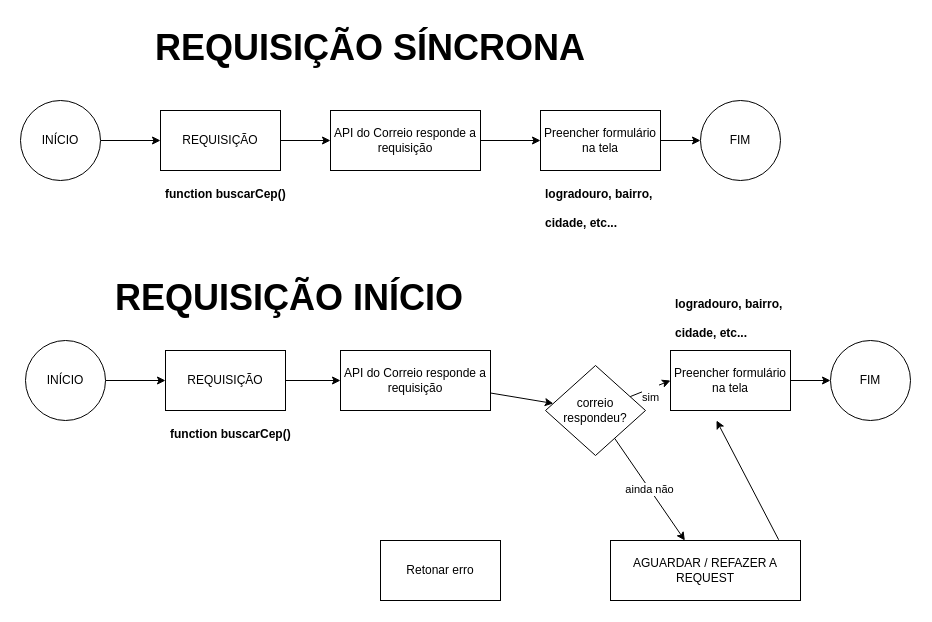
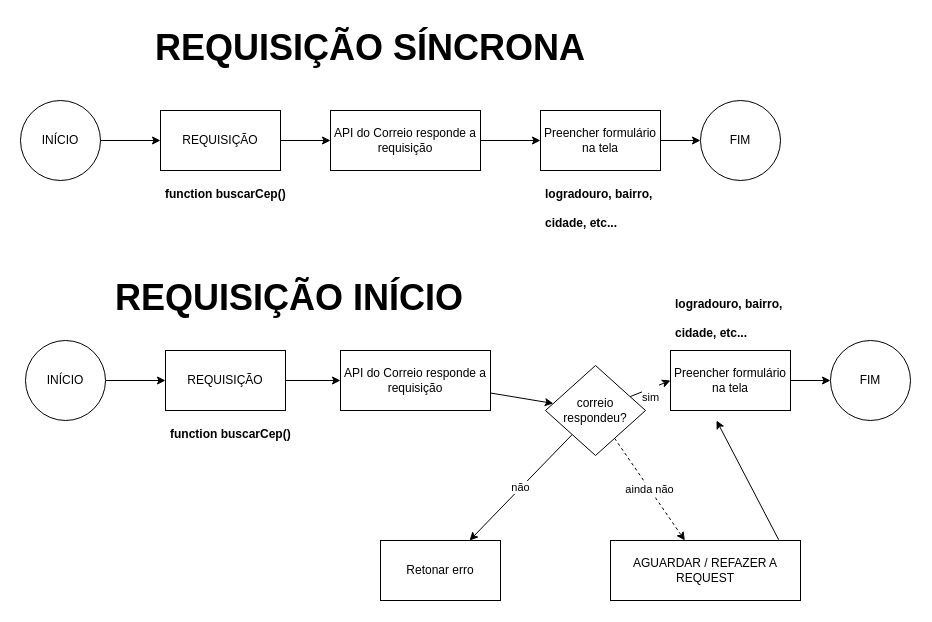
  <mxCell id="0" />
  <mxCell id="1" parent="0" />
  <mxCell id="2" value="" style="edgeStyle=none;html=1;" edge="1" parent="1" source="3" target="5"><mxGeometry relative="1" as="geometry" /></mxCell>
  <mxCell id="3" value="INÍCIO" style="ellipse;whiteSpace=wrap;html=1;aspect=fixed;" vertex="1" parent="1"><mxGeometry x="20" y="100" width="80" height="80" as="geometry" /></mxCell>
  <mxCell id="4" value="" style="edgeStyle=none;html=1;" edge="1" parent="1" source="5" target="8"><mxGeometry relative="1" as="geometry" /></mxCell>
  <mxCell id="5" value="REQUISIÇÃO" style="whiteSpace=wrap;html=1;" vertex="1" parent="1"><mxGeometry x="160" y="110" width="120" height="60" as="geometry" /></mxCell>
  <mxCell id="6" value="&lt;h1&gt;&lt;font style=&quot;font-size: 12px;&quot;&gt;function buscarCep()&lt;/font&gt;&lt;/h1&gt;" style="text;html=1;strokeColor=none;fillColor=none;spacing=5;spacingTop=-20;whiteSpace=wrap;overflow=hidden;rounded=0;" vertex="1" parent="1"><mxGeometry x="160" y="170" width="140" height="40" as="geometry" /></mxCell>
  <mxCell id="7" value="" style="edgeStyle=none;html=1;" edge="1" parent="1" source="8" target="10"><mxGeometry relative="1" as="geometry" /></mxCell>
  <mxCell id="8" value="API do Correio responde a requisição" style="whiteSpace=wrap;html=1;" vertex="1" parent="1"><mxGeometry x="330" y="110" width="150" height="60" as="geometry" /></mxCell>
  <mxCell id="9" value="" style="edgeStyle=none;html=1;" edge="1" parent="1" source="10" target="11"><mxGeometry relative="1" as="geometry" /></mxCell>
  <mxCell id="10" value="Preencher formulário na tela" style="whiteSpace=wrap;html=1;" vertex="1" parent="1"><mxGeometry x="540" y="110" width="120" height="60" as="geometry" /></mxCell>
  <mxCell id="11" value="FIM" style="ellipse;whiteSpace=wrap;html=1;" vertex="1" parent="1"><mxGeometry x="700" y="100" width="80" height="80" as="geometry" /></mxCell>
  <mxCell id="12" value="&lt;h1&gt;&lt;font style=&quot;font-size: 12px;&quot;&gt;logradouro, bairro, cidade, etc...&lt;/font&gt;&lt;/h1&gt;" style="text;html=1;strokeColor=none;fillColor=none;spacing=5;spacingTop=-20;whiteSpace=wrap;overflow=hidden;rounded=0;" vertex="1" parent="1"><mxGeometry x="540" y="170" width="140" height="80" as="geometry" /></mxCell>
  <mxCell id="13" value="&lt;h1&gt;&lt;font style=&quot;font-size: 36px;&quot;&gt;REQUISIÇÃO SÍNCRONA&lt;/font&gt;&lt;/h1&gt;" style="text;html=1;strokeColor=none;fillColor=none;spacing=5;spacingTop=-20;whiteSpace=wrap;overflow=hidden;rounded=0;" vertex="1" parent="1"><mxGeometry x="150" y="20" width="460" height="60" as="geometry" /></mxCell>
  <mxCell id="14" value="&lt;h1&gt;&lt;font style=&quot;font-size: 36px;&quot;&gt;REQUISIÇÃO INÍCIO&lt;/font&gt;&lt;/h1&gt;" style="text;html=1;strokeColor=none;fillColor=none;spacing=5;spacingTop=-20;whiteSpace=wrap;overflow=hidden;rounded=0;" vertex="1" parent="1"><mxGeometry x="110" y="270" width="560" height="60" as="geometry" /></mxCell>
  <mxCell id="15" value="" style="edgeStyle=none;html=1;" edge="1" parent="1" source="16" target="18"><mxGeometry relative="1" as="geometry" /></mxCell>
  <mxCell id="16" value="INÍCIO" style="ellipse;whiteSpace=wrap;html=1;aspect=fixed;" vertex="1" parent="1"><mxGeometry x="25" y="340" width="80" height="80" as="geometry" /></mxCell>
  <mxCell id="17" value="" style="edgeStyle=none;html=1;" edge="1" parent="1" source="18" target="21"><mxGeometry relative="1" as="geometry" /></mxCell>
  <mxCell id="18" value="REQUISIÇÃO" style="whiteSpace=wrap;html=1;" vertex="1" parent="1"><mxGeometry x="165" y="350" width="120" height="60" as="geometry" /></mxCell>
  <mxCell id="19" value="&lt;h1&gt;&lt;font style=&quot;font-size: 12px;&quot;&gt;function buscarCep()&lt;/font&gt;&lt;/h1&gt;" style="text;html=1;strokeColor=none;fillColor=none;spacing=5;spacingTop=-20;whiteSpace=wrap;overflow=hidden;rounded=0;" vertex="1" parent="1"><mxGeometry x="165" y="410" width="140" height="40" as="geometry" /></mxCell>
  <mxCell id="20" value="" style="edgeStyle=none;html=1;fontSize=36;" edge="1" parent="1" source="21" target="29"><mxGeometry relative="1" as="geometry" /></mxCell>
  <mxCell id="21" value="API do Correio responde a requisição" style="whiteSpace=wrap;html=1;" vertex="1" parent="1"><mxGeometry x="340" y="350" width="150" height="60" as="geometry" /></mxCell>
  <mxCell id="22" value="" style="edgeStyle=none;html=1;" edge="1" parent="1" source="23" target="24"><mxGeometry relative="1" as="geometry" /></mxCell>
  <mxCell id="23" value="Preencher formulário na tela" style="whiteSpace=wrap;html=1;" vertex="1" parent="1"><mxGeometry x="670" y="350" width="120" height="60" as="geometry" /></mxCell>
  <mxCell id="24" value="FIM" style="ellipse;whiteSpace=wrap;html=1;" vertex="1" parent="1"><mxGeometry x="830" y="340" width="80" height="80" as="geometry" /></mxCell>
  <mxCell id="25" value="&lt;h1&gt;&lt;font style=&quot;font-size: 12px;&quot;&gt;logradouro, bairro, cidade, etc...&lt;/font&gt;&lt;/h1&gt;" style="text;html=1;strokeColor=none;fillColor=none;spacing=5;spacingTop=-20;whiteSpace=wrap;overflow=hidden;rounded=0;" vertex="1" parent="1"><mxGeometry x="670" y="280" width="140" height="80" as="geometry" /></mxCell>
  <mxCell id="26" value="&lt;font style=&quot;font-size: 11px;&quot;&gt;sim&lt;/font&gt;" style="edgeStyle=none;html=1;entryX=0;entryY=0.5;entryDx=0;entryDy=0;fontSize=36;" edge="1" parent="1" source="29" target="23"><mxGeometry relative="1" as="geometry" /></mxCell>
- <mxCell id="28" value="ainda não" style="edgeStyle=none;html=1;fontSize=11;" edge="1" parent="1" source="29" target="32"><mxGeometry relative="1" as="geometry" /></mxCell>
+ <mxCell id="27" value="não" style="edgeStyle=none;html=1;fontSize=11;" edge="1" parent="1" source="29" target="30"><mxGeometry x="-0.001" relative="1" as="geometry"><mxPoint as="offset" /></mxGeometry></mxCell>
+ <mxCell id="28" value="ainda não" style="edgeStyle=none;html=1;fontSize=11;dashed=1;" edge="1" parent="1" source="29" target="32"><mxGeometry relative="1" as="geometry" /></mxCell>
  <mxCell id="29" value="correio respondeu?" style="rhombus;whiteSpace=wrap;html=1;" vertex="1" parent="1"><mxGeometry x="545" y="365" width="100" height="90" as="geometry" /></mxCell>
  <mxCell id="30" value="Retonar erro" style="whiteSpace=wrap;html=1;" vertex="1" parent="1"><mxGeometry x="380" y="540" width="120" height="60" as="geometry" /></mxCell>
  <mxCell id="31" style="edgeStyle=none;html=1;fontSize=11;exitX=0.885;exitY=-0.013;exitDx=0;exitDy=0;exitPerimeter=0;" edge="1" parent="1" source="32"><mxGeometry relative="1" as="geometry"><mxPoint x="716" y="420" as="targetPoint" /></mxGeometry></mxCell>
  <mxCell id="32" value="&lt;span style=&quot;font-size: 12px;&quot;&gt;AGUARDAR / REFAZER A REQUEST&lt;/span&gt;" style="whiteSpace=wrap;html=1;fontSize=11;" vertex="1" parent="1"><mxGeometry x="610" y="540" width="190" height="60" as="geometry" /></mxCell>
